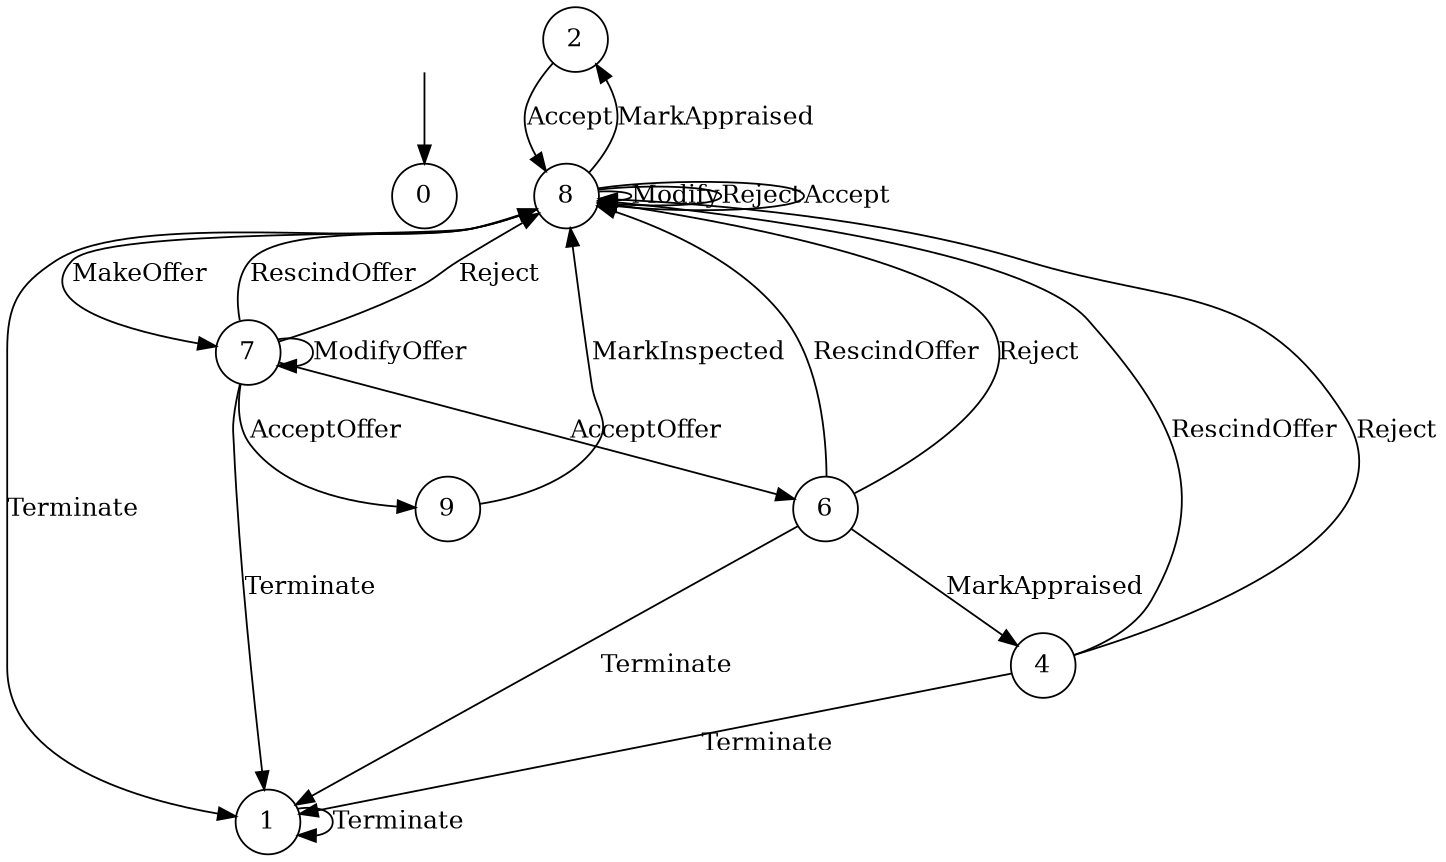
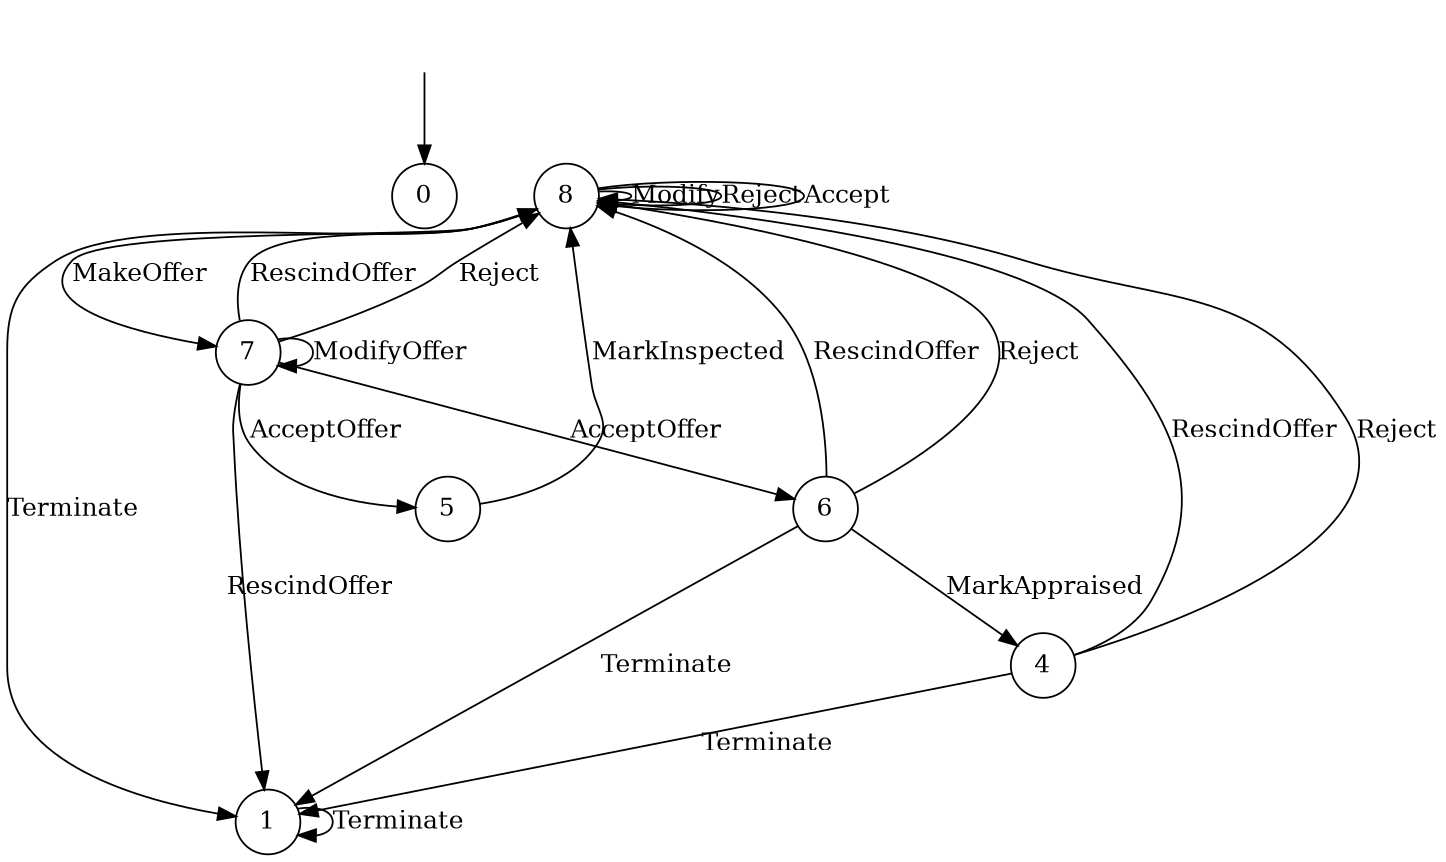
  digraph {
    rankdir=TB
    node [shape=circle]
    "" [shape=plaintext]
    n2 [label=0]
-   n3 [label=2]
    n4 [label=8]
    n5 [label=1]
    n6 [label=7]
-   n7 [label=9]
+   n7 [label=5]
    n8 [label=6]
    n9 [label=4]
    "" -> n2
-   n3 -> n4 [label=Accept]
-   n4 -> n3 [label=MarkAppraised]
    n4 -> n4 [label=Modify]
    n4 -> n4 [label=Reject]
    n4 -> n4 [label=Accept]
    n4 -> n5 [label=Terminate]
    n4 -> n6 [label=MakeOffer]
    n5 -> n5 [label=Terminate]
    n6 -> n4 [label=RescindOffer]
    n6 -> n4 [label=Reject]
-   n6 -> n5 [label=Terminate]
+   n6 -> n5 [label=RescindOffer]
    n6 -> n6 [label=ModifyOffer]
    n6 -> n7 [label=AcceptOffer]
    n6 -> n8 [label=AcceptOffer]
    n7 -> n4 [label=MarkInspected]
    n8 -> n4 [label=RescindOffer]
    n8 -> n4 [label=Reject]
    n8 -> n5 [label=Terminate]
    n8 -> n9 [label=MarkAppraised]
    n9 -> n4 [label=RescindOffer]
    n9 -> n4 [label=Reject]
    n9 -> n5 [label=Terminate]
  }
